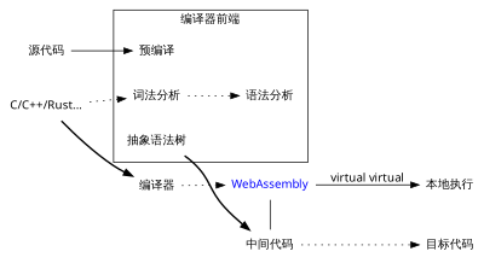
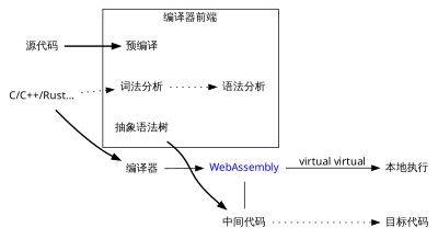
  digraph {
    fontname="Noto Sans"
    rankdir=LR
    node [color=teal fontname="Noto Sans" shape=plaintext]
    edge [fontname="Noto Sans" style=dotted]
    n1 [label="中间代码"]
    n2 [fontcolor=blue label=WebAssembly]
    n3 [label="源代码"]
    n4 [color=gray40 label="C/C++/Rust..."]
    n5 [label="预编译"]
    n6 [label="词法分析"]
    n7 [label="语法分析"]
    n8 [label="抽象语法树"]
    n9 [color=gray40 label="本地执行"]
    n10 [label="编译器"]
    n11 [color=gray40 label="目标代码"]
    subgraph sub_1 {
      rank=same
      n1
      n2
    }
    subgraph sub_2 {
      rank=same
      n3
      n4
    }
    subgraph cluster_3 {
      label="编译器前端"
      n5
      n6
      n7
      n8
    }
    subgraph sub_4 {
      n2
      n4
      n9
      n10
    }
    n1 -> n11
    n2 -> n1 [dir=none style=solid]
    n2 -> n9 [label="virtual virtual" style=solid]
-   n3 -> n5 [style=solid]
+   n3 -> n5 [style=bold]
    n4 -> n6
    n4 -> n10 [style=bold]
    n6 -> n7
    n8 -> n1 [style=bold]
-   n10 -> n2
+   n10 -> n2 [style=solid]
  }
